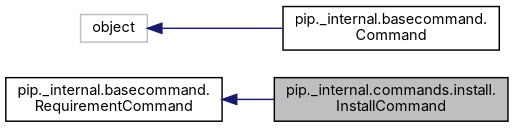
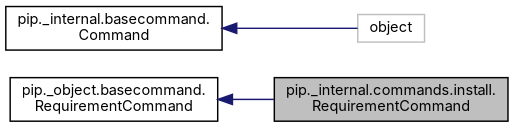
  digraph {
    fontname=Inter
    rankdir=LR
    node [color=black fillcolor=white fontname=Inter fontsize=10 shape=record style=filled]
    edge [color=midnightblue dir=back fontname=Inter fontsize=10 labelfontname=Helvetica labelfontsize=10 style=solid]
-   n1 [fillcolor=grey75 fontcolor=black height=0.2 label="pip._internal.commands.install.\lInstallCommand" width=0.4]
-   n2 [height=0.2 label="pip._internal.basecommand.\lRequirementCommand" width=0.4]
+   n1 [fillcolor=grey75 fontcolor=black height=0.2 label="pip._internal.commands.install.\lRequirementCommand" width=0.4]
+   n2 [height=0.2 label="pip._object.basecommand.\lRequirementCommand" width=0.4]
    n3 [height=0.2 label="pip._internal.basecommand.\lCommand" width=0.4]
    n4 [color=grey75 height=0.2 label=object width=0.4]
    n2 -> n1
-   n4 -> n3
+   n3 -> n4
  }
